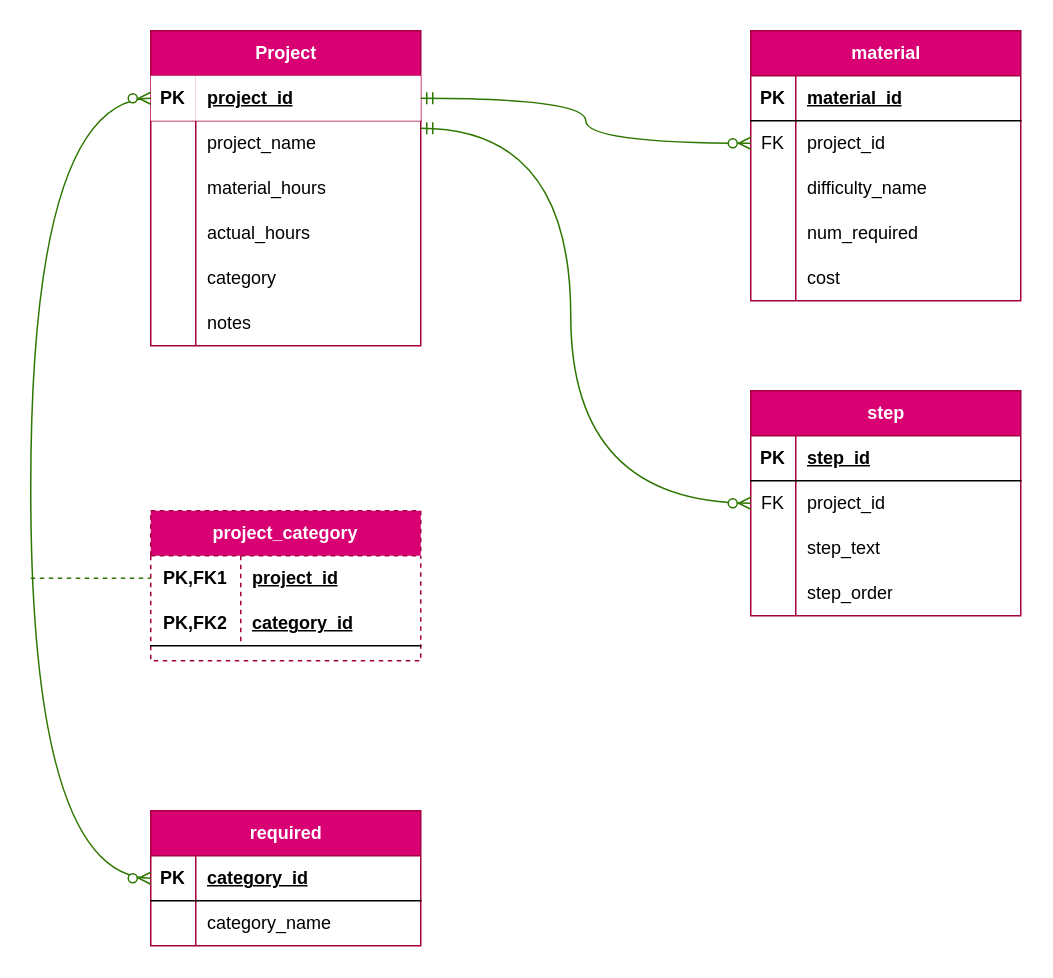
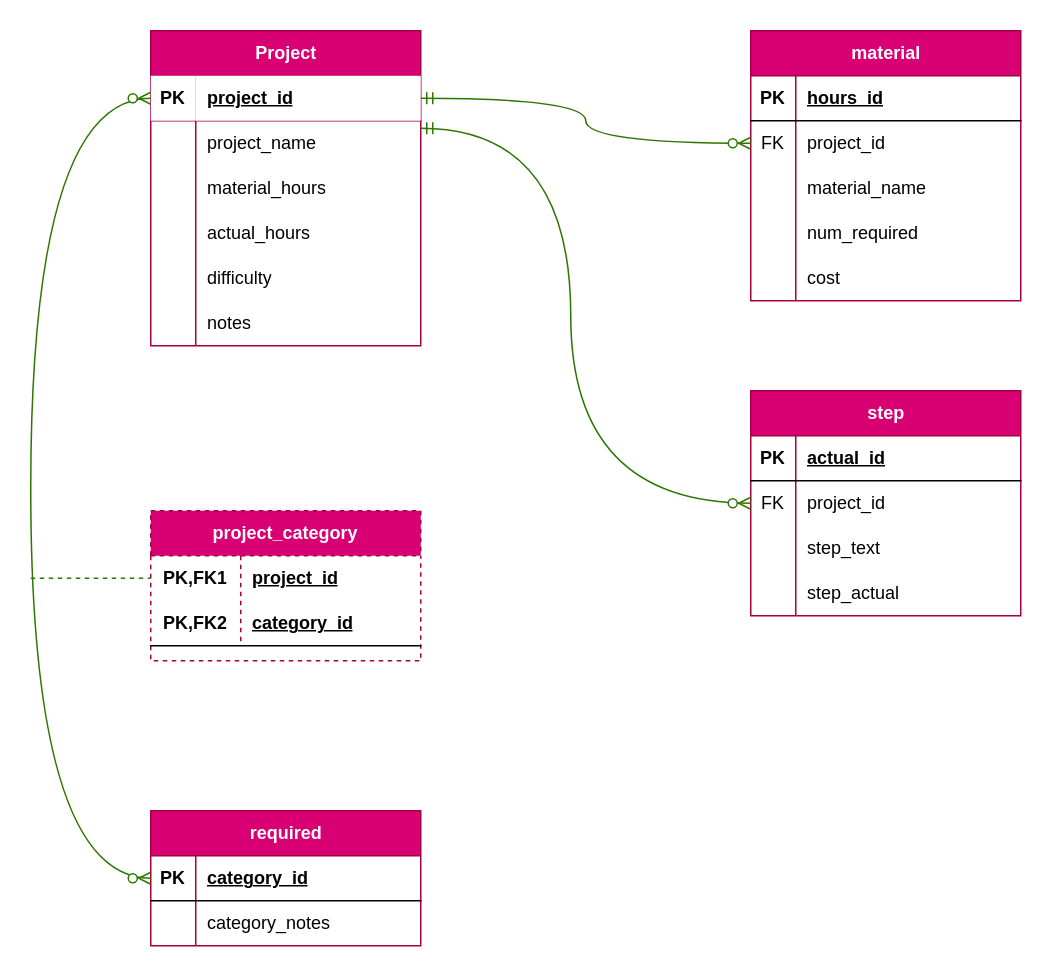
  <mxCell id="0" />
  <mxCell id="1" parent="0" />
  <mxCell id="2" value="Project" style="shape=table;startSize=30;container=1;collapsible=1;childLayout=tableLayout;fixedRows=1;rowLines=0;fontStyle=1;align=center;resizeLast=1;html=1;fillColor=#d80073;fontColor=#ffffff;strokeColor=#A50040;gradientColor=none;swimlaneFillColor=none;swimlaneLine=1;shadow=0;" parent="1" vertex="1"><mxGeometry x="100" y="20" width="180" height="210" as="geometry" /></mxCell>
  <mxCell id="3" value="" style="shape=tableRow;horizontal=0;startSize=0;swimlaneHead=0;swimlaneBody=0;fillColor=#d80073;collapsible=0;dropTarget=0;points=[[0,0.5],[1,0.5]];portConstraint=eastwest;top=0;left=0;right=0;bottom=1;fontColor=#ffffff;strokeColor=#A50040;" parent="2" vertex="1"><mxGeometry y="30" width="180" height="30" as="geometry" /></mxCell>
  <mxCell id="4" value="PK" style="shape=partialRectangle;connectable=0;top=0;left=0;bottom=0;right=0;fontStyle=1;overflow=hidden;whiteSpace=wrap;html=1;" parent="3" vertex="1"><mxGeometry width="30" height="30" as="geometry"><mxRectangle width="30" height="30" as="alternateBounds" /></mxGeometry></mxCell>
  <mxCell id="5" value="project_id" style="shape=partialRectangle;connectable=0;top=0;left=0;bottom=0;right=0;align=left;spacingLeft=6;fontStyle=5;overflow=hidden;whiteSpace=wrap;html=1;" parent="3" vertex="1"><mxGeometry x="30" width="150" height="30" as="geometry"><mxRectangle width="150" height="30" as="alternateBounds" /></mxGeometry></mxCell>
  <mxCell id="6" value="" style="shape=tableRow;horizontal=0;startSize=0;swimlaneHead=0;swimlaneBody=0;fillColor=none;collapsible=0;dropTarget=0;points=[[0,0.5],[1,0.5]];portConstraint=eastwest;top=0;left=0;right=0;bottom=0;" parent="2" vertex="1"><mxGeometry y="60" width="180" height="30" as="geometry" /></mxCell>
  <mxCell id="7" value="" style="shape=partialRectangle;connectable=0;fillColor=none;top=0;left=0;bottom=0;right=0;editable=1;overflow=hidden;whiteSpace=wrap;html=1;" parent="6" vertex="1"><mxGeometry width="30" height="30" as="geometry"><mxRectangle width="30" height="30" as="alternateBounds" /></mxGeometry></mxCell>
  <mxCell id="8" value="project_name" style="shape=partialRectangle;connectable=0;fillColor=none;top=0;left=0;bottom=0;right=0;align=left;spacingLeft=6;overflow=hidden;whiteSpace=wrap;html=1;" parent="6" vertex="1"><mxGeometry x="30" width="150" height="30" as="geometry"><mxRectangle width="150" height="30" as="alternateBounds" /></mxGeometry></mxCell>
  <mxCell id="9" value="" style="shape=tableRow;horizontal=0;startSize=0;swimlaneHead=0;swimlaneBody=0;fillColor=none;collapsible=0;dropTarget=0;points=[[0,0.5],[1,0.5]];portConstraint=eastwest;top=0;left=0;right=0;bottom=0;" parent="2" vertex="1"><mxGeometry y="90" width="180" height="30" as="geometry" /></mxCell>
  <mxCell id="10" value="" style="shape=partialRectangle;connectable=0;fillColor=none;top=0;left=0;bottom=0;right=0;editable=1;overflow=hidden;whiteSpace=wrap;html=1;" parent="9" vertex="1"><mxGeometry width="30" height="30" as="geometry"><mxRectangle width="30" height="30" as="alternateBounds" /></mxGeometry></mxCell>
  <mxCell id="11" value="material_hours" style="shape=partialRectangle;connectable=0;fillColor=none;top=0;left=0;bottom=0;right=0;align=left;spacingLeft=6;overflow=hidden;whiteSpace=wrap;html=1;" parent="9" vertex="1"><mxGeometry x="30" width="150" height="30" as="geometry"><mxRectangle width="150" height="30" as="alternateBounds" /></mxGeometry></mxCell>
  <mxCell id="12" value="" style="shape=tableRow;horizontal=0;startSize=0;swimlaneHead=0;swimlaneBody=0;fillColor=none;collapsible=0;dropTarget=0;points=[[0,0.5],[1,0.5]];portConstraint=eastwest;top=0;left=0;right=0;bottom=0;" parent="2" vertex="1"><mxGeometry y="120" width="180" height="30" as="geometry" /></mxCell>
  <mxCell id="13" value="" style="shape=partialRectangle;connectable=0;fillColor=none;top=0;left=0;bottom=0;right=0;editable=1;overflow=hidden;whiteSpace=wrap;html=1;" parent="12" vertex="1"><mxGeometry width="30" height="30" as="geometry"><mxRectangle width="30" height="30" as="alternateBounds" /></mxGeometry></mxCell>
  <mxCell id="14" value="actual_hours" style="shape=partialRectangle;connectable=0;fillColor=none;top=0;left=0;bottom=0;right=0;align=left;spacingLeft=6;overflow=hidden;whiteSpace=wrap;html=1;" parent="12" vertex="1"><mxGeometry x="30" width="150" height="30" as="geometry"><mxRectangle width="150" height="30" as="alternateBounds" /></mxGeometry></mxCell>
  <mxCell id="15" style="shape=tableRow;horizontal=0;startSize=0;swimlaneHead=0;swimlaneBody=0;fillColor=none;collapsible=0;dropTarget=0;points=[[0,0.5],[1,0.5]];portConstraint=eastwest;top=0;left=0;right=0;bottom=0;" parent="2" vertex="1"><mxGeometry y="150" width="180" height="30" as="geometry" /></mxCell>
  <mxCell id="16" style="shape=partialRectangle;connectable=0;fillColor=none;top=0;left=0;bottom=0;right=0;editable=1;overflow=hidden;whiteSpace=wrap;html=1;" parent="15" vertex="1"><mxGeometry width="30" height="30" as="geometry"><mxRectangle width="30" height="30" as="alternateBounds" /></mxGeometry></mxCell>
- <mxCell id="17" value="category" style="shape=partialRectangle;connectable=0;fillColor=none;top=0;left=0;bottom=0;right=0;align=left;spacingLeft=6;overflow=hidden;whiteSpace=wrap;html=1;" parent="15" vertex="1"><mxGeometry x="30" width="150" height="30" as="geometry"><mxRectangle width="150" height="30" as="alternateBounds" /></mxGeometry></mxCell>
+ <mxCell id="17" value="difficulty" style="shape=partialRectangle;connectable=0;fillColor=none;top=0;left=0;bottom=0;right=0;align=left;spacingLeft=6;overflow=hidden;whiteSpace=wrap;html=1;" parent="15" vertex="1"><mxGeometry x="30" width="150" height="30" as="geometry"><mxRectangle width="150" height="30" as="alternateBounds" /></mxGeometry></mxCell>
  <mxCell id="18" style="shape=tableRow;horizontal=0;startSize=0;swimlaneHead=0;swimlaneBody=0;fillColor=none;collapsible=0;dropTarget=0;points=[[0,0.5],[1,0.5]];portConstraint=eastwest;top=0;left=0;right=0;bottom=0;" parent="2" vertex="1"><mxGeometry y="180" width="180" height="30" as="geometry" /></mxCell>
  <mxCell id="19" style="shape=partialRectangle;connectable=0;fillColor=none;top=0;left=0;bottom=0;right=0;editable=1;overflow=hidden;whiteSpace=wrap;html=1;" parent="18" vertex="1"><mxGeometry width="30" height="30" as="geometry"><mxRectangle width="30" height="30" as="alternateBounds" /></mxGeometry></mxCell>
  <mxCell id="20" value="notes" style="shape=partialRectangle;connectable=0;fillColor=none;top=0;left=0;bottom=0;right=0;align=left;spacingLeft=6;overflow=hidden;whiteSpace=wrap;html=1;" parent="18" vertex="1"><mxGeometry x="30" width="150" height="30" as="geometry"><mxRectangle width="150" height="30" as="alternateBounds" /></mxGeometry></mxCell>
  <mxCell id="21" value="project_category" style="shape=table;startSize=30;container=1;collapsible=1;childLayout=tableLayout;fixedRows=1;rowLines=0;fontStyle=1;align=center;resizeLast=1;html=1;whiteSpace=wrap;fillColor=#d80073;fontColor=#ffffff;strokeColor=#A50040;dashed=1;" parent="1" vertex="1"><mxGeometry x="100" y="340" width="180" height="100" as="geometry" /></mxCell>
  <mxCell id="22" value="" style="shape=tableRow;horizontal=0;startSize=0;swimlaneHead=0;swimlaneBody=0;fillColor=none;collapsible=0;dropTarget=0;points=[[0,0.5],[1,0.5]];portConstraint=eastwest;top=0;left=0;right=0;bottom=0;html=1;" parent="21" vertex="1"><mxGeometry y="30" width="180" height="30" as="geometry" /></mxCell>
  <mxCell id="23" value="PK,FK1" style="shape=partialRectangle;connectable=0;fillColor=none;top=0;left=0;bottom=0;right=0;fontStyle=1;overflow=hidden;html=1;whiteSpace=wrap;" parent="22" vertex="1"><mxGeometry width="60" height="30" as="geometry"><mxRectangle width="60" height="30" as="alternateBounds" /></mxGeometry></mxCell>
  <mxCell id="24" value="project_id" style="shape=partialRectangle;connectable=0;fillColor=none;top=0;left=0;bottom=0;right=0;align=left;spacingLeft=6;fontStyle=5;overflow=hidden;html=1;whiteSpace=wrap;" parent="22" vertex="1"><mxGeometry x="60" width="120" height="30" as="geometry"><mxRectangle width="120" height="30" as="alternateBounds" /></mxGeometry></mxCell>
  <mxCell id="25" value="" style="shape=tableRow;horizontal=0;startSize=0;swimlaneHead=0;swimlaneBody=0;fillColor=none;collapsible=0;dropTarget=0;points=[[0,0.5],[1,0.5]];portConstraint=eastwest;top=0;left=0;right=0;bottom=1;html=1;" parent="21" vertex="1"><mxGeometry y="60" width="180" height="30" as="geometry" /></mxCell>
  <mxCell id="26" value="PK,FK2" style="shape=partialRectangle;connectable=0;fillColor=none;top=0;left=0;bottom=0;right=0;fontStyle=1;overflow=hidden;html=1;whiteSpace=wrap;" parent="25" vertex="1"><mxGeometry width="60" height="30" as="geometry"><mxRectangle width="60" height="30" as="alternateBounds" /></mxGeometry></mxCell>
  <mxCell id="27" value="category_id" style="shape=partialRectangle;connectable=0;fillColor=none;top=0;left=0;bottom=0;right=0;align=left;spacingLeft=6;fontStyle=5;overflow=hidden;html=1;whiteSpace=wrap;" parent="25" vertex="1"><mxGeometry x="60" width="120" height="30" as="geometry"><mxRectangle width="120" height="30" as="alternateBounds" /></mxGeometry></mxCell>
  <mxCell id="28" value="material" style="shape=table;startSize=30;container=1;collapsible=1;childLayout=tableLayout;fixedRows=1;rowLines=0;fontStyle=1;align=center;resizeLast=1;html=1;fillColor=#d80073;fontColor=#ffffff;strokeColor=#A50040;" parent="1" vertex="1"><mxGeometry x="500" y="20" width="180" height="180" as="geometry" /></mxCell>
  <mxCell id="29" value="" style="shape=tableRow;horizontal=0;startSize=0;swimlaneHead=0;swimlaneBody=0;fillColor=none;collapsible=0;dropTarget=0;points=[[0,0.5],[1,0.5]];portConstraint=eastwest;top=0;left=0;right=0;bottom=1;" parent="28" vertex="1"><mxGeometry y="30" width="180" height="30" as="geometry" /></mxCell>
  <mxCell id="30" value="PK" style="shape=partialRectangle;connectable=0;fillColor=none;top=0;left=0;bottom=0;right=0;fontStyle=1;overflow=hidden;whiteSpace=wrap;html=1;" parent="29" vertex="1"><mxGeometry width="30" height="30" as="geometry"><mxRectangle width="30" height="30" as="alternateBounds" /></mxGeometry></mxCell>
- <mxCell id="31" value="material_id" style="shape=partialRectangle;connectable=0;fillColor=none;top=0;left=0;bottom=0;right=0;align=left;spacingLeft=6;fontStyle=5;overflow=hidden;whiteSpace=wrap;html=1;" parent="29" vertex="1"><mxGeometry x="30" width="150" height="30" as="geometry"><mxRectangle width="150" height="30" as="alternateBounds" /></mxGeometry></mxCell>
+ <mxCell id="31" value="hours_id" style="shape=partialRectangle;connectable=0;fillColor=none;top=0;left=0;bottom=0;right=0;align=left;spacingLeft=6;fontStyle=5;overflow=hidden;whiteSpace=wrap;html=1;" parent="29" vertex="1"><mxGeometry x="30" width="150" height="30" as="geometry"><mxRectangle width="150" height="30" as="alternateBounds" /></mxGeometry></mxCell>
  <mxCell id="32" value="" style="shape=tableRow;horizontal=0;startSize=0;swimlaneHead=0;swimlaneBody=0;fillColor=none;collapsible=0;dropTarget=0;points=[[0,0.5],[1,0.5]];portConstraint=eastwest;top=0;left=0;right=0;bottom=0;" parent="28" vertex="1"><mxGeometry y="60" width="180" height="30" as="geometry" /></mxCell>
  <mxCell id="33" value="FK" style="shape=partialRectangle;connectable=0;fillColor=none;top=0;left=0;bottom=0;right=0;editable=1;overflow=hidden;whiteSpace=wrap;html=1;" parent="32" vertex="1"><mxGeometry width="30" height="30" as="geometry"><mxRectangle width="30" height="30" as="alternateBounds" /></mxGeometry></mxCell>
  <mxCell id="34" value="project_id" style="shape=partialRectangle;connectable=0;fillColor=none;top=0;left=0;bottom=0;right=0;align=left;spacingLeft=6;overflow=hidden;whiteSpace=wrap;html=1;" parent="32" vertex="1"><mxGeometry x="30" width="150" height="30" as="geometry"><mxRectangle width="150" height="30" as="alternateBounds" /></mxGeometry></mxCell>
  <mxCell id="35" value="" style="shape=tableRow;horizontal=0;startSize=0;swimlaneHead=0;swimlaneBody=0;fillColor=none;collapsible=0;dropTarget=0;points=[[0,0.5],[1,0.5]];portConstraint=eastwest;top=0;left=0;right=0;bottom=0;" parent="28" vertex="1"><mxGeometry y="90" width="180" height="30" as="geometry" /></mxCell>
  <mxCell id="36" value="" style="shape=partialRectangle;connectable=0;fillColor=none;top=0;left=0;bottom=0;right=0;editable=1;overflow=hidden;whiteSpace=wrap;html=1;" parent="35" vertex="1"><mxGeometry width="30" height="30" as="geometry"><mxRectangle width="30" height="30" as="alternateBounds" /></mxGeometry></mxCell>
- <mxCell id="37" value="difficulty_name" style="shape=partialRectangle;connectable=0;fillColor=none;top=0;left=0;bottom=0;right=0;align=left;spacingLeft=6;overflow=hidden;whiteSpace=wrap;html=1;" parent="35" vertex="1"><mxGeometry x="30" width="150" height="30" as="geometry"><mxRectangle width="150" height="30" as="alternateBounds" /></mxGeometry></mxCell>
+ <mxCell id="37" value="material_name" style="shape=partialRectangle;connectable=0;fillColor=none;top=0;left=0;bottom=0;right=0;align=left;spacingLeft=6;overflow=hidden;whiteSpace=wrap;html=1;" parent="35" vertex="1"><mxGeometry x="30" width="150" height="30" as="geometry"><mxRectangle width="150" height="30" as="alternateBounds" /></mxGeometry></mxCell>
  <mxCell id="38" value="" style="shape=tableRow;horizontal=0;startSize=0;swimlaneHead=0;swimlaneBody=0;fillColor=none;collapsible=0;dropTarget=0;points=[[0,0.5],[1,0.5]];portConstraint=eastwest;top=0;left=0;right=0;bottom=0;" parent="28" vertex="1"><mxGeometry y="120" width="180" height="30" as="geometry" /></mxCell>
  <mxCell id="39" value="" style="shape=partialRectangle;connectable=0;fillColor=none;top=0;left=0;bottom=0;right=0;editable=1;overflow=hidden;whiteSpace=wrap;html=1;" parent="38" vertex="1"><mxGeometry width="30" height="30" as="geometry"><mxRectangle width="30" height="30" as="alternateBounds" /></mxGeometry></mxCell>
  <mxCell id="40" value="num_required" style="shape=partialRectangle;connectable=0;fillColor=none;top=0;left=0;bottom=0;right=0;align=left;spacingLeft=6;overflow=hidden;whiteSpace=wrap;html=1;" parent="38" vertex="1"><mxGeometry x="30" width="150" height="30" as="geometry"><mxRectangle width="150" height="30" as="alternateBounds" /></mxGeometry></mxCell>
  <mxCell id="41" style="shape=tableRow;horizontal=0;startSize=0;swimlaneHead=0;swimlaneBody=0;fillColor=none;collapsible=0;dropTarget=0;points=[[0,0.5],[1,0.5]];portConstraint=eastwest;top=0;left=0;right=0;bottom=0;" parent="28" vertex="1"><mxGeometry y="150" width="180" height="30" as="geometry" /></mxCell>
  <mxCell id="42" style="shape=partialRectangle;connectable=0;fillColor=none;top=0;left=0;bottom=0;right=0;editable=1;overflow=hidden;whiteSpace=wrap;html=1;" parent="41" vertex="1"><mxGeometry width="30" height="30" as="geometry"><mxRectangle width="30" height="30" as="alternateBounds" /></mxGeometry></mxCell>
  <mxCell id="43" value="cost" style="shape=partialRectangle;connectable=0;fillColor=none;top=0;left=0;bottom=0;right=0;align=left;spacingLeft=6;overflow=hidden;whiteSpace=wrap;html=1;" parent="41" vertex="1"><mxGeometry x="30" width="150" height="30" as="geometry"><mxRectangle width="150" height="30" as="alternateBounds" /></mxGeometry></mxCell>
  <mxCell id="44" value="required" style="shape=table;startSize=30;container=1;collapsible=1;childLayout=tableLayout;fixedRows=1;rowLines=0;fontStyle=1;align=center;resizeLast=1;html=1;fillColor=#d80073;fontColor=#ffffff;strokeColor=#A50040;" parent="1" vertex="1"><mxGeometry x="100" y="540" width="180" height="90" as="geometry" /></mxCell>
  <mxCell id="45" value="" style="shape=tableRow;horizontal=0;startSize=0;swimlaneHead=0;swimlaneBody=0;fillColor=none;collapsible=0;dropTarget=0;points=[[0,0.5],[1,0.5]];portConstraint=eastwest;top=0;left=0;right=0;bottom=1;" parent="44" vertex="1"><mxGeometry y="30" width="180" height="30" as="geometry" /></mxCell>
  <mxCell id="46" value="PK" style="shape=partialRectangle;connectable=0;fillColor=none;top=0;left=0;bottom=0;right=0;fontStyle=1;overflow=hidden;whiteSpace=wrap;html=1;" parent="45" vertex="1"><mxGeometry width="30" height="30" as="geometry"><mxRectangle width="30" height="30" as="alternateBounds" /></mxGeometry></mxCell>
  <mxCell id="47" value="category_id" style="shape=partialRectangle;connectable=0;fillColor=none;top=0;left=0;bottom=0;right=0;align=left;spacingLeft=6;fontStyle=5;overflow=hidden;whiteSpace=wrap;html=1;" parent="45" vertex="1"><mxGeometry x="30" width="150" height="30" as="geometry"><mxRectangle width="150" height="30" as="alternateBounds" /></mxGeometry></mxCell>
  <mxCell id="48" value="" style="shape=tableRow;horizontal=0;startSize=0;swimlaneHead=0;swimlaneBody=0;fillColor=none;collapsible=0;dropTarget=0;points=[[0,0.5],[1,0.5]];portConstraint=eastwest;top=0;left=0;right=0;bottom=0;" parent="44" vertex="1"><mxGeometry y="60" width="180" height="30" as="geometry" /></mxCell>
  <mxCell id="49" value="" style="shape=partialRectangle;connectable=0;fillColor=none;top=0;left=0;bottom=0;right=0;editable=1;overflow=hidden;whiteSpace=wrap;html=1;" parent="48" vertex="1"><mxGeometry width="30" height="30" as="geometry"><mxRectangle width="30" height="30" as="alternateBounds" /></mxGeometry></mxCell>
- <mxCell id="50" value="category_name" style="shape=partialRectangle;connectable=0;fillColor=none;top=0;left=0;bottom=0;right=0;align=left;spacingLeft=6;overflow=hidden;whiteSpace=wrap;html=1;" parent="48" vertex="1"><mxGeometry x="30" width="150" height="30" as="geometry"><mxRectangle width="150" height="30" as="alternateBounds" /></mxGeometry></mxCell>
+ <mxCell id="50" value="category_notes" style="shape=partialRectangle;connectable=0;fillColor=none;top=0;left=0;bottom=0;right=0;align=left;spacingLeft=6;overflow=hidden;whiteSpace=wrap;html=1;" parent="48" vertex="1"><mxGeometry x="30" width="150" height="30" as="geometry"><mxRectangle width="150" height="30" as="alternateBounds" /></mxGeometry></mxCell>
  <mxCell id="51" value="step" style="shape=table;startSize=30;container=1;collapsible=1;childLayout=tableLayout;fixedRows=1;rowLines=0;fontStyle=1;align=center;resizeLast=1;html=1;fillColor=#d80073;fontColor=#ffffff;strokeColor=#A50040;" parent="1" vertex="1"><mxGeometry x="500" y="260" width="180" height="150" as="geometry" /></mxCell>
  <mxCell id="52" value="" style="shape=tableRow;horizontal=0;startSize=0;swimlaneHead=0;swimlaneBody=0;fillColor=none;collapsible=0;dropTarget=0;points=[[0,0.5],[1,0.5]];portConstraint=eastwest;top=0;left=0;right=0;bottom=1;" parent="51" vertex="1"><mxGeometry y="30" width="180" height="30" as="geometry" /></mxCell>
  <mxCell id="53" value="PK" style="shape=partialRectangle;connectable=0;fillColor=none;top=0;left=0;bottom=0;right=0;fontStyle=1;overflow=hidden;whiteSpace=wrap;html=1;" parent="52" vertex="1"><mxGeometry width="30" height="30" as="geometry"><mxRectangle width="30" height="30" as="alternateBounds" /></mxGeometry></mxCell>
- <mxCell id="54" value="step_id" style="shape=partialRectangle;connectable=0;fillColor=none;top=0;left=0;bottom=0;right=0;align=left;spacingLeft=6;fontStyle=5;overflow=hidden;whiteSpace=wrap;html=1;" parent="52" vertex="1"><mxGeometry x="30" width="150" height="30" as="geometry"><mxRectangle width="150" height="30" as="alternateBounds" /></mxGeometry></mxCell>
+ <mxCell id="54" value="actual_id" style="shape=partialRectangle;connectable=0;fillColor=none;top=0;left=0;bottom=0;right=0;align=left;spacingLeft=6;fontStyle=5;overflow=hidden;whiteSpace=wrap;html=1;" parent="52" vertex="1"><mxGeometry x="30" width="150" height="30" as="geometry"><mxRectangle width="150" height="30" as="alternateBounds" /></mxGeometry></mxCell>
  <mxCell id="55" value="" style="shape=tableRow;horizontal=0;startSize=0;swimlaneHead=0;swimlaneBody=0;fillColor=none;collapsible=0;dropTarget=0;points=[[0,0.5],[1,0.5]];portConstraint=eastwest;top=0;left=0;right=0;bottom=0;" parent="51" vertex="1"><mxGeometry y="60" width="180" height="30" as="geometry" /></mxCell>
  <mxCell id="56" value="FK" style="shape=partialRectangle;connectable=0;fillColor=none;top=0;left=0;bottom=0;right=0;editable=1;overflow=hidden;whiteSpace=wrap;html=1;" parent="55" vertex="1"><mxGeometry width="30" height="30" as="geometry"><mxRectangle width="30" height="30" as="alternateBounds" /></mxGeometry></mxCell>
  <mxCell id="57" value="project_id" style="shape=partialRectangle;connectable=0;fillColor=none;top=0;left=0;bottom=0;right=0;align=left;spacingLeft=6;overflow=hidden;whiteSpace=wrap;html=1;" parent="55" vertex="1"><mxGeometry x="30" width="150" height="30" as="geometry"><mxRectangle width="150" height="30" as="alternateBounds" /></mxGeometry></mxCell>
  <mxCell id="58" value="" style="shape=tableRow;horizontal=0;startSize=0;swimlaneHead=0;swimlaneBody=0;fillColor=none;collapsible=0;dropTarget=0;points=[[0,0.5],[1,0.5]];portConstraint=eastwest;top=0;left=0;right=0;bottom=0;" parent="51" vertex="1"><mxGeometry y="90" width="180" height="30" as="geometry" /></mxCell>
  <mxCell id="59" value="" style="shape=partialRectangle;connectable=0;fillColor=none;top=0;left=0;bottom=0;right=0;editable=1;overflow=hidden;whiteSpace=wrap;html=1;" parent="58" vertex="1"><mxGeometry width="30" height="30" as="geometry"><mxRectangle width="30" height="30" as="alternateBounds" /></mxGeometry></mxCell>
  <mxCell id="60" value="step_text" style="shape=partialRectangle;connectable=0;fillColor=none;top=0;left=0;bottom=0;right=0;align=left;spacingLeft=6;overflow=hidden;whiteSpace=wrap;html=1;" parent="58" vertex="1"><mxGeometry x="30" width="150" height="30" as="geometry"><mxRectangle width="150" height="30" as="alternateBounds" /></mxGeometry></mxCell>
  <mxCell id="61" value="" style="shape=tableRow;horizontal=0;startSize=0;swimlaneHead=0;swimlaneBody=0;fillColor=none;collapsible=0;dropTarget=0;points=[[0,0.5],[1,0.5]];portConstraint=eastwest;top=0;left=0;right=0;bottom=0;" parent="51" vertex="1"><mxGeometry y="120" width="180" height="30" as="geometry" /></mxCell>
  <mxCell id="62" value="" style="shape=partialRectangle;connectable=0;fillColor=none;top=0;left=0;bottom=0;right=0;editable=1;overflow=hidden;whiteSpace=wrap;html=1;" parent="61" vertex="1"><mxGeometry width="30" height="30" as="geometry"><mxRectangle width="30" height="30" as="alternateBounds" /></mxGeometry></mxCell>
- <mxCell id="63" value="step_order" style="shape=partialRectangle;connectable=0;fillColor=none;top=0;left=0;bottom=0;right=0;align=left;spacingLeft=6;overflow=hidden;whiteSpace=wrap;html=1;" parent="61" vertex="1"><mxGeometry x="30" width="150" height="30" as="geometry"><mxRectangle width="150" height="30" as="alternateBounds" /></mxGeometry></mxCell>
+ <mxCell id="63" value="step_actual" style="shape=partialRectangle;connectable=0;fillColor=none;top=0;left=0;bottom=0;right=0;align=left;spacingLeft=6;overflow=hidden;whiteSpace=wrap;html=1;" parent="61" vertex="1"><mxGeometry x="30" width="150" height="30" as="geometry"><mxRectangle width="150" height="30" as="alternateBounds" /></mxGeometry></mxCell>
  <mxCell id="64" value="" style="edgeStyle=orthogonalEdgeStyle;fontSize=12;html=1;endArrow=ERzeroToMany;endFill=1;startArrow=ERzeroToMany;rounded=0;entryX=0;entryY=0.5;entryDx=0;entryDy=0;exitX=0;exitY=0.5;exitDx=0;exitDy=0;curved=1;fillColor=#60a917;strokeColor=#2D7600;" parent="1" source="45" target="3" edge="1"><mxGeometry width="100" height="100" relative="1" as="geometry"><mxPoint x="-10" y="210" as="sourcePoint" /><mxPoint x="90" y="110" as="targetPoint" /><Array as="points"><mxPoint x="20" y="585" /><mxPoint x="20" y="65" /></Array></mxGeometry></mxCell>
  <mxCell id="65" value="" style="endArrow=none;html=1;rounded=0;entryX=0;entryY=0.5;entryDx=0;entryDy=0;dashed=1;fillColor=#60a917;strokeColor=#2D7600;" parent="1" target="22" edge="1"><mxGeometry relative="1" as="geometry"><mxPoint x="20" y="385" as="sourcePoint" /><mxPoint x="50" y="389.5" as="targetPoint" /></mxGeometry></mxCell>
  <mxCell id="66" value="" style="edgeStyle=orthogonalEdgeStyle;fontSize=12;html=1;endArrow=ERzeroToMany;startArrow=ERmandOne;rounded=0;entryX=0;entryY=0.5;entryDx=0;entryDy=0;exitX=1;exitY=0.5;exitDx=0;exitDy=0;curved=1;fillColor=#60a917;strokeColor=#2D7600;" parent="1" source="3" target="32" edge="1"><mxGeometry width="100" height="100" relative="1" as="geometry"><mxPoint x="400" y="160" as="sourcePoint" /><mxPoint x="500" y="60" as="targetPoint" /></mxGeometry></mxCell>
  <mxCell id="67" value="" style="edgeStyle=orthogonalEdgeStyle;fontSize=12;html=1;endArrow=ERzeroToMany;startArrow=ERmandOne;rounded=0;exitX=1;exitY=0.5;exitDx=0;exitDy=0;curved=1;fillColor=#60a917;strokeColor=#2D7600;" parent="1" target="55" edge="1"><mxGeometry width="100" height="100" relative="1" as="geometry"><mxPoint x="280" y="85" as="sourcePoint" /><mxPoint x="500" y="330" as="targetPoint" /><Array as="points"><mxPoint x="380" y="85" /><mxPoint x="380" y="335" /></Array></mxGeometry></mxCell>
